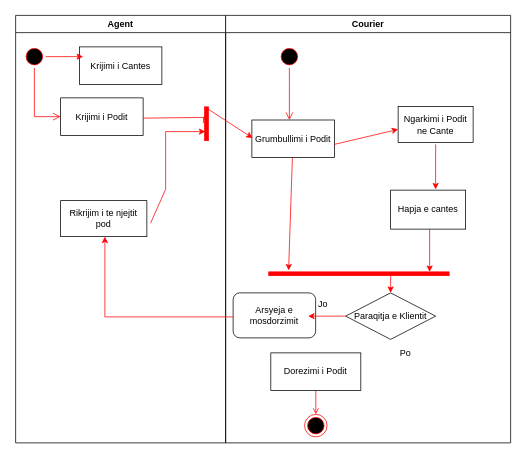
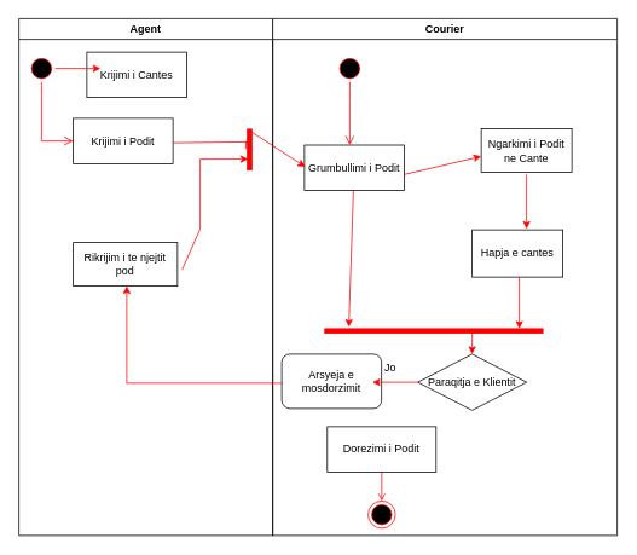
  <mxCell id="0" />
  <mxCell id="1" parent="0" />
  <mxCell id="2" value="Agent" style="swimlane;whiteSpace=wrap" parent="1" vertex="1"><mxGeometry x="20" y="20" width="280" height="570" as="geometry" /></mxCell>
  <mxCell id="3" value="" style="ellipse;shape=startState;fillColor=#000000;strokeColor=#ff0000;" parent="2" vertex="1"><mxGeometry x="10" y="40" width="30" height="30" as="geometry" /></mxCell>
  <mxCell id="4" value="" style="edgeStyle=elbowEdgeStyle;elbow=horizontal;verticalAlign=bottom;endArrow=open;endSize=8;strokeColor=#FF0000;endFill=1;rounded=0;exitX=0.5;exitY=1;exitDx=0;exitDy=0;" parent="2" source="3" target="5" edge="1"><mxGeometry x="100" y="40" as="geometry"><mxPoint x="115" y="110" as="targetPoint" /><Array as="points"><mxPoint x="25" y="102" /></Array></mxGeometry></mxCell>
  <mxCell id="5" value="Krijimi i Podit" style="" parent="2" vertex="1"><mxGeometry x="60" y="110" width="110" height="50" as="geometry" /></mxCell>
  <mxCell id="6" value="Rikrijim i te njejtit pod" style="rounded=0;whiteSpace=wrap;html=1;" vertex="1" parent="2"><mxGeometry x="60" y="247" width="115" height="48" as="geometry" /></mxCell>
- <mxCell id="7" value="Krijimi i Cantes" style="" vertex="1" parent="2"><mxGeometry x="85" y="42" width="110" height="50" as="geometry" /></mxCell>
+ <mxCell id="7" value="Krijimi i Cantes" style="" vertex="1" parent="2"><mxGeometry x="75" y="37" width="110" height="50" as="geometry" /></mxCell>
  <mxCell id="8" value="" style="endArrow=classic;html=1;rounded=0;labelBackgroundColor=#FF0000;labelBorderColor=none;fontColor=#000000;strokeColor=#FF0000;exitX=1;exitY=0.5;exitDx=0;exitDy=0;" edge="1" parent="2" source="3"><mxGeometry width="50" height="50" relative="1" as="geometry"><mxPoint x="240" y="322" as="sourcePoint" /><mxPoint x="90" y="55" as="targetPoint" /></mxGeometry></mxCell>
  <mxCell id="9" value="Courier" style="swimlane;whiteSpace=wrap;startSize=23;" parent="1" vertex="1"><mxGeometry x="300" y="20" width="380" height="570" as="geometry" /></mxCell>
  <mxCell id="10" value="" style="ellipse;shape=startState;fillColor=#000000;strokeColor=#ff0000;" parent="9" vertex="1"><mxGeometry x="70" y="40" width="30" height="30" as="geometry" /></mxCell>
  <mxCell id="11" value="" style="edgeStyle=elbowEdgeStyle;elbow=horizontal;verticalAlign=bottom;endArrow=open;endSize=8;strokeColor=#FF0000;endFill=1;rounded=0" parent="9" source="10" target="12" edge="1"><mxGeometry x="40" y="20" as="geometry"><mxPoint x="55" y="90" as="targetPoint" /><Array as="points"><mxPoint x="85" y="92" /></Array></mxGeometry></mxCell>
  <mxCell id="12" value="Grumbullimi i Podit" style="" parent="9" vertex="1"><mxGeometry x="35" y="139.5" width="110" height="50" as="geometry" /></mxCell>
  <mxCell id="13" value="" style="ellipse;shape=endState;fillColor=#000000;strokeColor=#ff0000" parent="9" vertex="1"><mxGeometry x="105.25" y="532" width="30" height="30" as="geometry" /></mxCell>
  <mxCell id="14" value="" style="endArrow=open;strokeColor=#FF0000;endFill=1;rounded=0;exitX=0.5;exitY=1;exitDx=0;exitDy=0;exitPerimeter=0;" parent="9" target="13" edge="1"><mxGeometry relative="1" as="geometry"><mxPoint x="120.25" y="472" as="sourcePoint" /></mxGeometry></mxCell>
  <mxCell id="15" value="&lt;font color=&quot;#000000&quot;&gt;Ngarkimi i Podit ne Cante&lt;/font&gt;" style="rounded=0;whiteSpace=wrap;html=1;fontColor=#FF0000;" vertex="1" parent="9"><mxGeometry x="230" y="121.5" width="100" height="48" as="geometry" /></mxCell>
  <mxCell id="16" value="Hapja e cantes" style="rounded=0;whiteSpace=wrap;html=1;fontColor=#000000;" vertex="1" parent="9"><mxGeometry x="220" y="233" width="100" height="52" as="geometry" /></mxCell>
  <mxCell id="17" value="" style="whiteSpace=wrap;strokeColor=#FF0000;fillColor=#FF0000;rotation=-90;" vertex="1" parent="9"><mxGeometry x="175.25" y="224.25" width="5" height="240.5" as="geometry" /></mxCell>
  <mxCell id="18" value="" style="endArrow=classic;html=1;rounded=0;labelBackgroundColor=#FF0000;labelBorderColor=none;fontColor=#000000;strokeColor=#FF0000;exitX=0.52;exitY=1;exitDx=0;exitDy=0;exitPerimeter=0;" edge="1" parent="9" source="16"><mxGeometry width="50" height="50" relative="1" as="geometry"><mxPoint x="-40" y="332" as="sourcePoint" /><mxPoint x="272" y="342" as="targetPoint" /></mxGeometry></mxCell>
  <mxCell id="19" value="" style="endArrow=classic;html=1;rounded=0;labelBackgroundColor=#FF0000;labelBorderColor=none;fontColor=#000000;strokeColor=#FF0000;exitX=0.491;exitY=1.01;exitDx=0;exitDy=0;exitPerimeter=0;entryX=1.4;entryY=0.11;entryDx=0;entryDy=0;entryPerimeter=0;" edge="1" parent="9" source="12" target="17"><mxGeometry width="50" height="50" relative="1" as="geometry"><mxPoint x="-40" y="332" as="sourcePoint" /><mxPoint x="10" y="282" as="targetPoint" /></mxGeometry></mxCell>
  <mxCell id="20" value="Dorezimi i Podit" style="rounded=0;whiteSpace=wrap;html=1;fontColor=#000000;" vertex="1" parent="9"><mxGeometry x="60.25" y="450" width="120" height="50" as="geometry" /></mxCell>
  <mxCell id="21" value="Paraqitja e Klientit" style="rhombus;whiteSpace=wrap;html=1;fontColor=#000000;" vertex="1" parent="9"><mxGeometry x="160" y="370" width="120" height="62" as="geometry" /></mxCell>
  <mxCell id="22" value="" style="endArrow=classic;html=1;rounded=0;labelBackgroundColor=#FF0000;labelBorderColor=none;fontColor=#000000;strokeColor=#FF0000;entryX=0.5;entryY=0;entryDx=0;entryDy=0;exitX=0.8;exitY=0.676;exitDx=0;exitDy=0;exitPerimeter=0;" edge="1" parent="9" source="17" target="21"><mxGeometry width="50" height="50" relative="1" as="geometry"><mxPoint x="220" y="352" as="sourcePoint" /><mxPoint x="10" y="272" as="targetPoint" /></mxGeometry></mxCell>
- <mxCell id="23" value="Po" style="text;html=1;strokeColor=none;fillColor=none;align=center;verticalAlign=middle;whiteSpace=wrap;rounded=0;fontColor=#000000;" vertex="1" parent="9"><mxGeometry x="210" y="434.75" width="60" height="30" as="geometry" /></mxCell>
  <mxCell id="24" value="Jo" style="text;html=1;strokeColor=none;fillColor=none;align=center;verticalAlign=middle;whiteSpace=wrap;rounded=0;fontColor=#000000;" vertex="1" parent="9"><mxGeometry x="100" y="370" width="60" height="30" as="geometry" /></mxCell>
  <mxCell id="25" value="Arsyeja e mosdorzimit" style="rounded=1;whiteSpace=wrap;html=1;fontColor=#000000;" vertex="1" parent="9"><mxGeometry x="10" y="370" width="110" height="60" as="geometry" /></mxCell>
  <mxCell id="26" value="" style="endArrow=classic;html=1;rounded=0;labelBackgroundColor=#FF0000;labelBorderColor=none;fontColor=#000000;strokeColor=#FF0000;exitX=0;exitY=0.5;exitDx=0;exitDy=0;" edge="1" parent="9" source="21"><mxGeometry width="50" height="50" relative="1" as="geometry"><mxPoint x="-40" y="322" as="sourcePoint" /><mxPoint x="110" y="401" as="targetPoint" /></mxGeometry></mxCell>
  <mxCell id="27" value="" style="endArrow=classic;html=1;rounded=0;labelBackgroundColor=#FF0000;labelBorderColor=none;fontColor=#000000;strokeColor=#FF0000;exitX=1;exitY=0.65;exitDx=0;exitDy=0;exitPerimeter=0;" edge="1" parent="9" source="12"><mxGeometry width="50" height="50" relative="1" as="geometry"><mxPoint x="-40" y="322" as="sourcePoint" /><mxPoint x="230" y="152" as="targetPoint" /></mxGeometry></mxCell>
  <mxCell id="28" value="" style="endArrow=open;strokeColor=#FF0000;endFill=1;rounded=0;startArrow=none;" parent="1" source="29" edge="1"><mxGeometry relative="1" as="geometry"><mxPoint x="180" y="157" as="sourcePoint" /><mxPoint x="270" y="155" as="targetPoint" /></mxGeometry></mxCell>
  <mxCell id="29" value="" style="whiteSpace=wrap;strokeColor=#FF0000;fillColor=#FF0000;rotation=0;" parent="1" vertex="1"><mxGeometry x="272" y="142" width="5" height="45" as="geometry" /></mxCell>
  <mxCell id="30" value="" style="endArrow=none;strokeColor=#FF0000;endFill=1;rounded=0;entryX=0.2;entryY=0.311;entryDx=0;entryDy=0;entryPerimeter=0;" edge="1" parent="1" target="29"><mxGeometry relative="1" as="geometry"><mxPoint x="190" y="157" as="sourcePoint" /><mxPoint x="280" y="155" as="targetPoint" /></mxGeometry></mxCell>
  <mxCell id="31" value="" style="endArrow=classic;html=1;rounded=0;exitX=1.043;exitY=0.625;exitDx=0;exitDy=0;exitPerimeter=0;entryX=0.2;entryY=0.733;entryDx=0;entryDy=0;entryPerimeter=0;fontColor=#FF0000;labelBackgroundColor=#FF0000;labelBorderColor=none;strokeColor=#FF0000;" edge="1" parent="1" source="6" target="29"><mxGeometry width="50" height="50" relative="1" as="geometry"><mxPoint x="260" y="362" as="sourcePoint" /><mxPoint x="310" y="312" as="targetPoint" /><Array as="points"><mxPoint x="220" y="252" /><mxPoint x="220" y="175" /></Array></mxGeometry></mxCell>
  <mxCell id="32" value="" style="endArrow=classic;html=1;rounded=0;labelBackgroundColor=#FF0000;labelBorderColor=none;fontColor=#FF0000;strokeColor=#FF0000;exitX=0;exitY=0;exitDx=0;exitDy=0;entryX=0.009;entryY=0.48;entryDx=0;entryDy=0;entryPerimeter=0;" edge="1" parent="1" source="29" target="12"><mxGeometry width="50" height="50" relative="1" as="geometry"><mxPoint x="250" y="362" as="sourcePoint" /><mxPoint x="300" y="312" as="targetPoint" /></mxGeometry></mxCell>
  <mxCell id="33" value="" style="endArrow=classic;html=1;rounded=0;labelBackgroundColor=#FF0000;labelBorderColor=none;fontColor=#000000;strokeColor=#FF0000;" edge="1" parent="1"><mxGeometry width="50" height="50" relative="1" as="geometry"><mxPoint x="580" y="192" as="sourcePoint" /><mxPoint x="580" y="252" as="targetPoint" /></mxGeometry></mxCell>
  <mxCell id="34" value="" style="endArrow=classic;html=1;rounded=0;labelBackgroundColor=#FF0000;labelBorderColor=none;fontColor=#000000;strokeColor=#FF0000;entryX=0.513;entryY=1;entryDx=0;entryDy=0;entryPerimeter=0;" edge="1" parent="1" target="6"><mxGeometry width="50" height="50" relative="1" as="geometry"><mxPoint x="310" y="422" as="sourcePoint" /><mxPoint x="310" y="292" as="targetPoint" /><Array as="points"><mxPoint x="139" y="422" /></Array></mxGeometry></mxCell>
